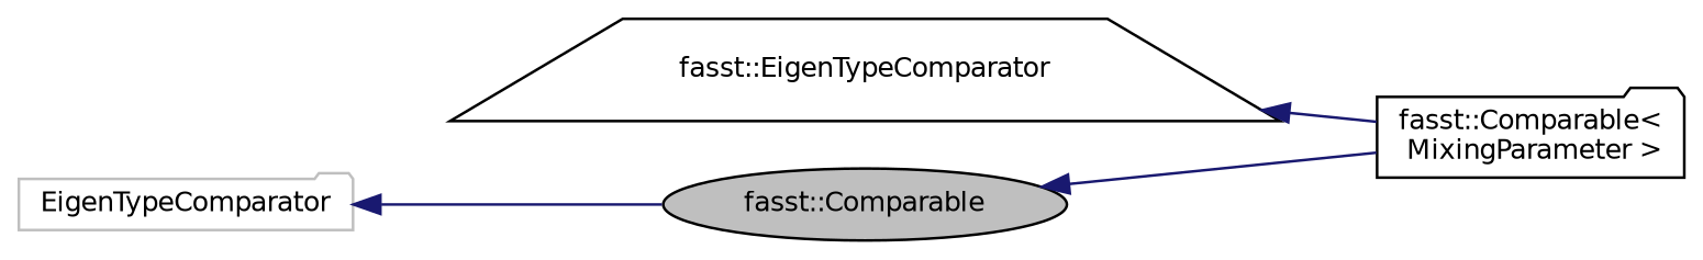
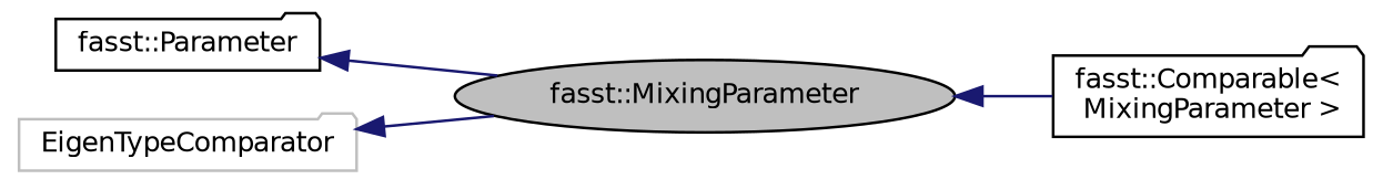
  digraph {
    rankdir=LR
    node [color=black fillcolor=white fontname=Helvetica fontsize=10 shape=folder style=filled]
    edge [color=midnightblue dir=back fontname=Helvetica fontsize=10 labelfontname=Helvetica labelfontsize=10 style=solid]
-   n1 [fillcolor=grey75 fontcolor=black height=0.2 label="fasst::Comparable" shape=ellipse width=0.4]
+   n1 [fillcolor=grey75 fontcolor=black height=0.2 label="fasst::MixingParameter" shape=ellipse width=0.4]
    n2 [height=0.2 label="fasst::Comparable\<\l MixingParameter \>" width=0.4]
+   n3 [height=0.2 label="fasst::Parameter" width=0.4]
    n4 [color=grey75 height=0.2 label=EigenTypeComparator width=0.4]
-   n5 [height=0.2 label="fasst::EigenTypeComparator" shape=trapezium width=0.4]
    n1 -> n2
+   n3 -> n1
    n4 -> n1
-   n5 -> n2
  }
